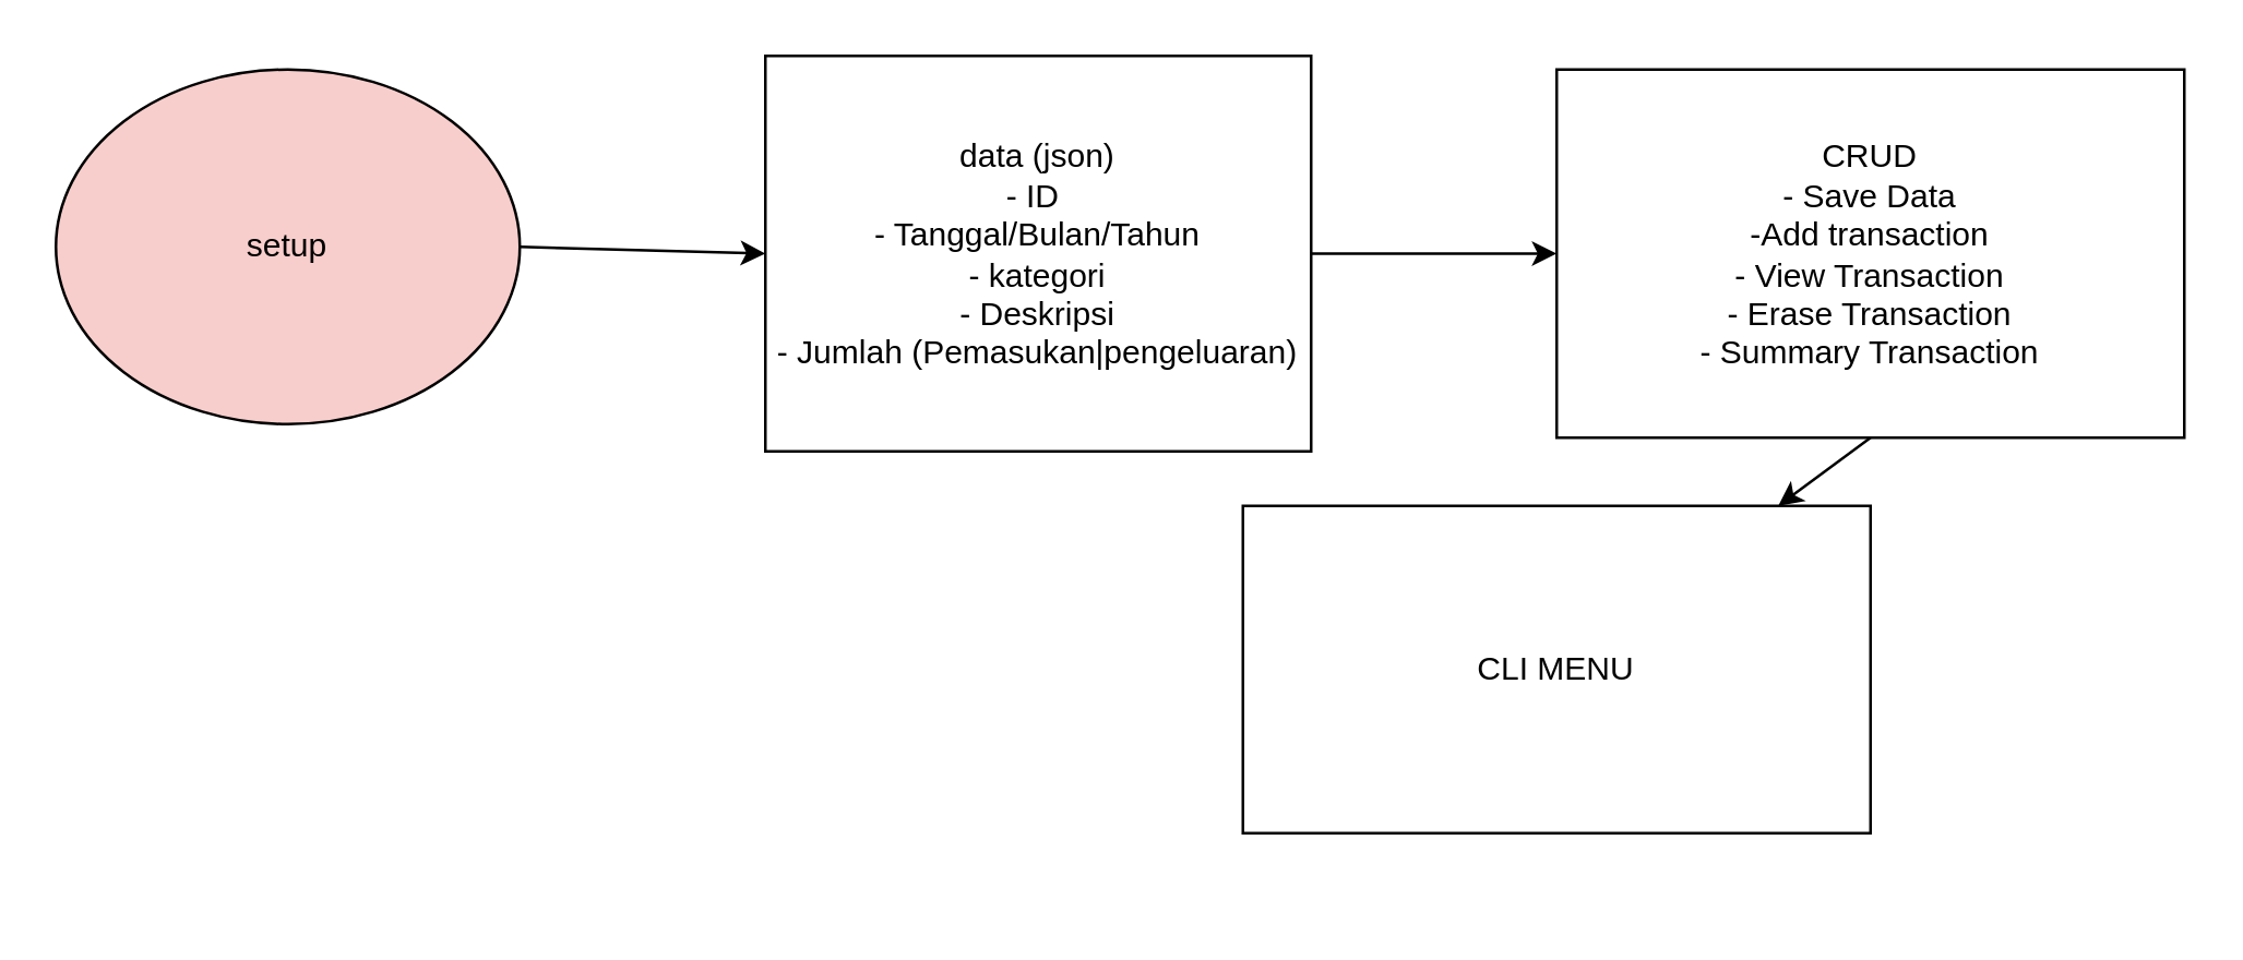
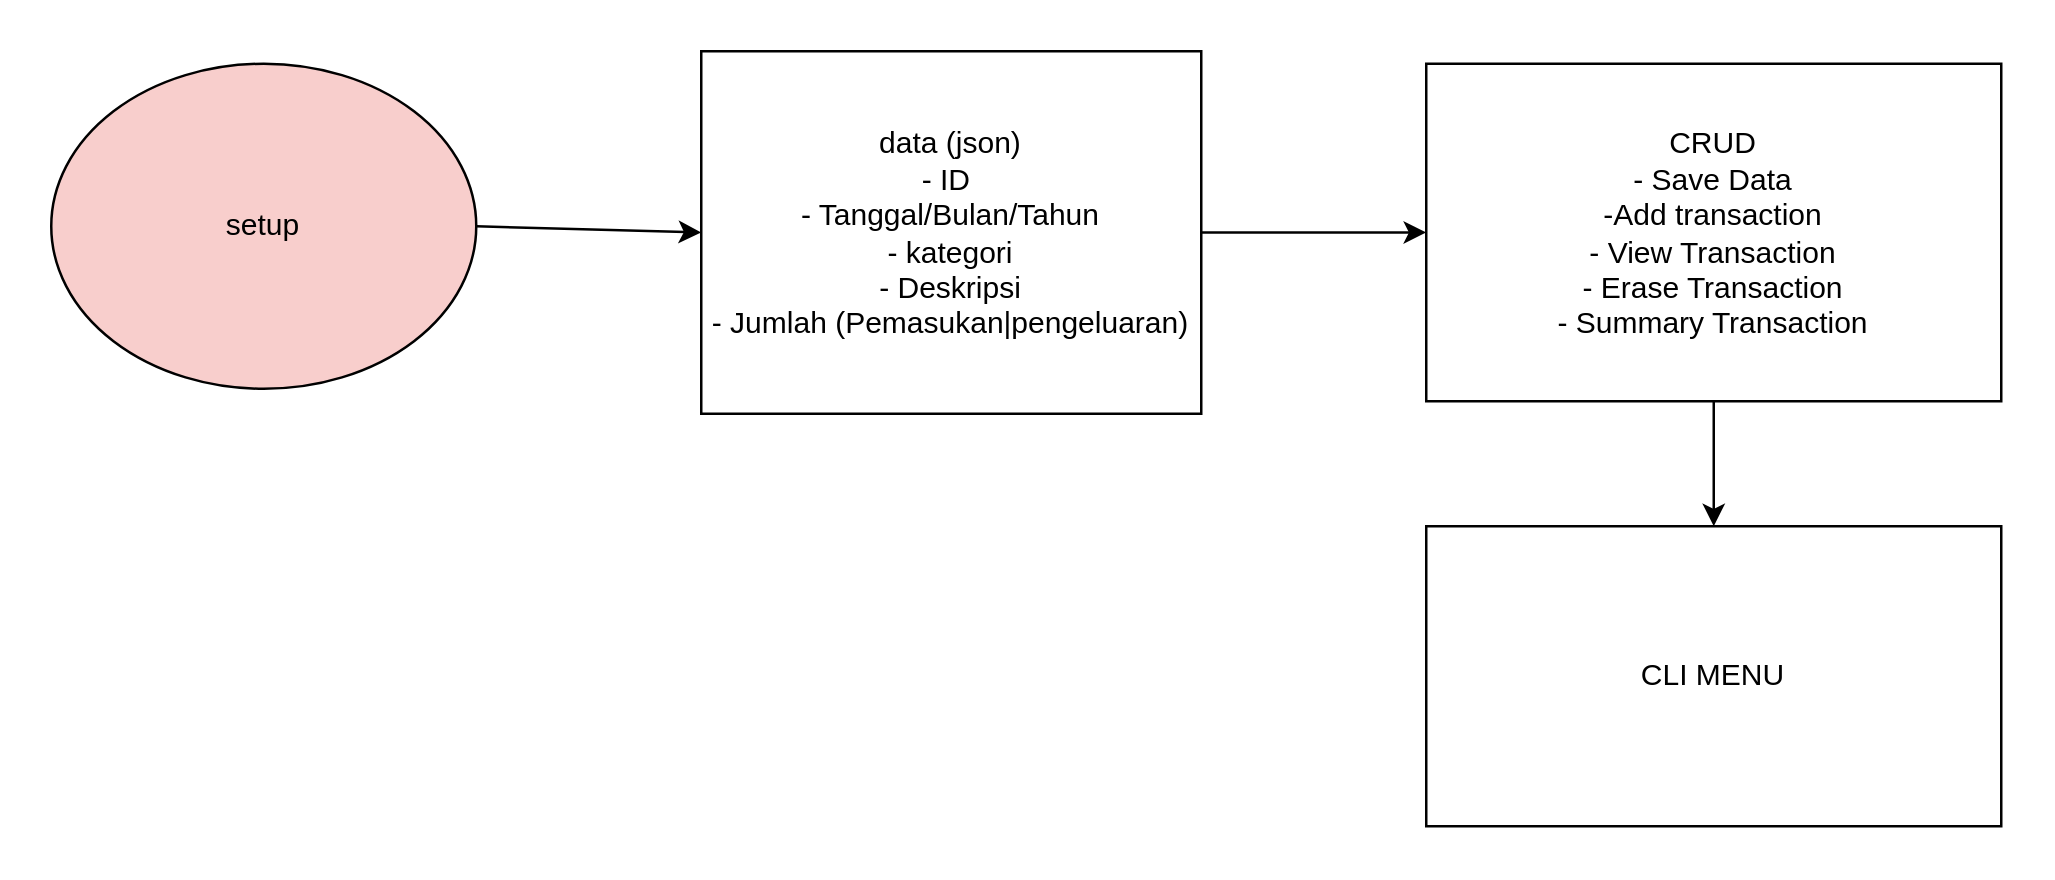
  <mxCell id="0" />
  <mxCell id="1" parent="0" />
  <mxCell id="2" style="edgeStyle=none;html=1;exitX=1;exitY=0.5;exitDx=0;exitDy=0;entryX=0;entryY=0.5;entryDx=0;entryDy=0;" edge="1" parent="1" source="3" target="5"><mxGeometry relative="1" as="geometry" /></mxCell>
  <mxCell id="3" value="setup" style="ellipse;whiteSpace=wrap;html=1;fillColor=#f8cecc;" vertex="1" parent="1"><mxGeometry x="20" y="25" width="170" height="130" as="geometry" /></mxCell>
  <mxCell id="4" style="edgeStyle=none;html=1;exitX=1;exitY=0.5;exitDx=0;exitDy=0;entryX=0;entryY=0.5;entryDx=0;entryDy=0;" edge="1" parent="1" source="5" target="7"><mxGeometry relative="1" as="geometry" /></mxCell>
  <mxCell id="5" value="data (json)&lt;div&gt;&lt;div&gt;- ID&amp;nbsp;&lt;br&gt;- Tanggal/Bulan/Tahun&lt;/div&gt;&lt;div&gt;&lt;span style=&quot;background-color: transparent;&quot;&gt;- kategori&lt;/span&gt;&lt;/div&gt;&lt;div&gt;- Deskripsi&lt;/div&gt;&lt;div&gt;- Jumlah (Pemasukan|pengeluaran)&lt;/div&gt;&lt;/div&gt;" style="rounded=0;whiteSpace=wrap;html=1;" vertex="1" parent="1"><mxGeometry x="280" y="20" width="200" height="145" as="geometry" /></mxCell>
  <mxCell id="6" style="edgeStyle=none;html=1;exitX=0.5;exitY=1;exitDx=0;exitDy=0;" edge="1" parent="1" source="7" target="8"><mxGeometry relative="1" as="geometry"><mxPoint x="685" y="230" as="targetPoint" /></mxGeometry></mxCell>
  <mxCell id="7" value="CRUD&lt;div&gt;- Save Data&lt;/div&gt;&lt;div&gt;-Add transaction&lt;/div&gt;&lt;div&gt;- View Transaction&lt;/div&gt;&lt;div&gt;- Erase Transaction&lt;/div&gt;&lt;div&gt;- Summary Transaction&lt;/div&gt;" style="rounded=0;whiteSpace=wrap;html=1;" vertex="1" parent="1"><mxGeometry x="570" y="25" width="230" height="135" as="geometry" /></mxCell>
- <mxCell id="8" value="CLI MENU" style="rounded=0;whiteSpace=wrap;html=1;" vertex="1" parent="1"><mxGeometry x="455" y="185" width="230" height="120" as="geometry" /></mxCell>
+ <mxCell id="8" value="CLI MENU" style="rounded=0;whiteSpace=wrap;html=1;" vertex="1" parent="1"><mxGeometry x="570" y="210" width="230" height="120" as="geometry" /></mxCell>
